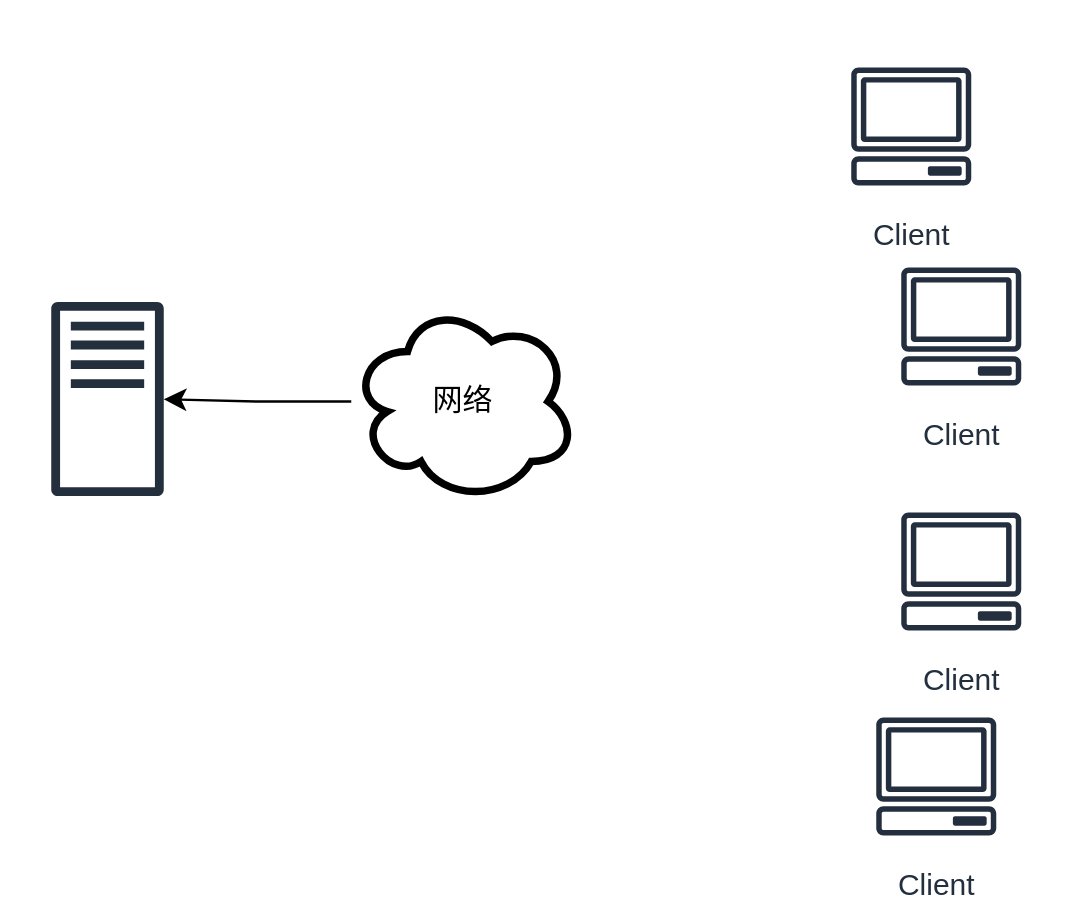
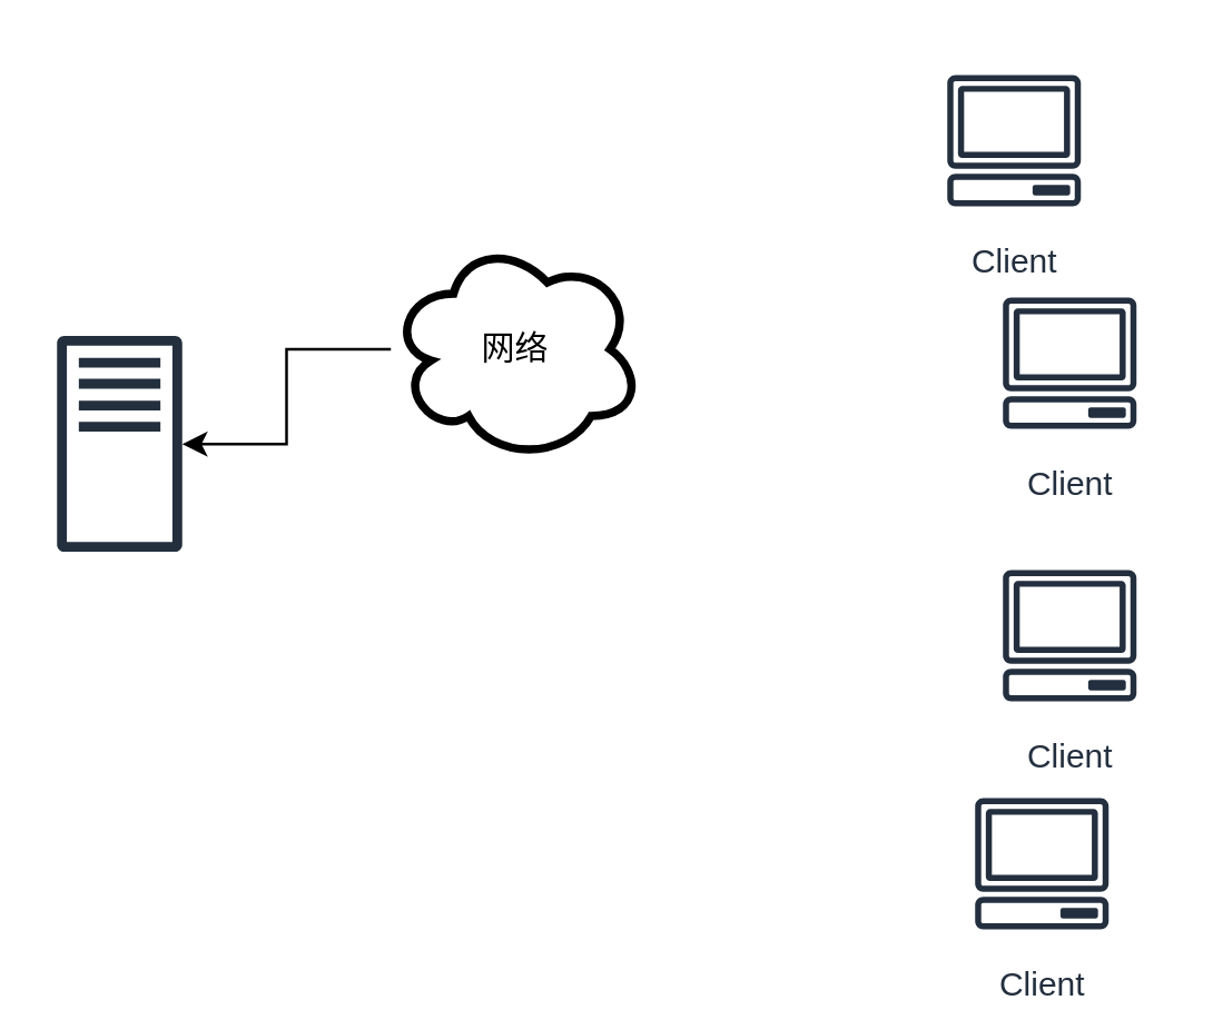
  <mxCell id="0" />
  <mxCell id="1" parent="0" />
  <mxCell id="2" value="" style="sketch=0;outlineConnect=0;fontColor=#232F3E;gradientColor=none;fillColor=#232F3D;strokeColor=none;dashed=0;verticalLabelPosition=bottom;verticalAlign=top;align=center;html=1;fontSize=12;fontStyle=0;aspect=fixed;pointerEvents=1;shape=mxgraph.aws4.traditional_server;" vertex="1" parent="1"><mxGeometry x="20" y="120" width="45" height="78" as="geometry" /></mxCell>
  <mxCell id="3" value="Client" style="sketch=0;outlineConnect=0;fontColor=#232F3E;gradientColor=none;strokeColor=#232F3E;fillColor=#ffffff;dashed=0;verticalLabelPosition=bottom;verticalAlign=top;align=center;html=1;fontSize=12;fontStyle=0;aspect=fixed;shape=mxgraph.aws4.resourceIcon;resIcon=mxgraph.aws4.client;" vertex="1" parent="1"><mxGeometry x="354" y="100" width="60" height="60" as="geometry" /></mxCell>
  <mxCell id="4" value="Client" style="sketch=0;outlineConnect=0;fontColor=#232F3E;gradientColor=none;strokeColor=#232F3E;fillColor=#ffffff;dashed=0;verticalLabelPosition=bottom;verticalAlign=top;align=center;html=1;fontSize=12;fontStyle=0;aspect=fixed;shape=mxgraph.aws4.resourceIcon;resIcon=mxgraph.aws4.client;" vertex="1" parent="1"><mxGeometry x="344" y="280" width="60" height="60" as="geometry" /></mxCell>
  <mxCell id="5" value="Client" style="sketch=0;outlineConnect=0;fontColor=#232F3E;gradientColor=none;strokeColor=#232F3E;fillColor=#ffffff;dashed=0;verticalLabelPosition=bottom;verticalAlign=top;align=center;html=1;fontSize=12;fontStyle=0;aspect=fixed;shape=mxgraph.aws4.resourceIcon;resIcon=mxgraph.aws4.client;" vertex="1" parent="1"><mxGeometry x="354" y="198" width="60" height="60" as="geometry" /></mxCell>
  <mxCell id="6" value="Client" style="sketch=0;outlineConnect=0;fontColor=#232F3E;gradientColor=none;strokeColor=#232F3E;fillColor=#ffffff;dashed=0;verticalLabelPosition=bottom;verticalAlign=top;align=center;html=1;fontSize=12;fontStyle=0;aspect=fixed;shape=mxgraph.aws4.resourceIcon;resIcon=mxgraph.aws4.client;" vertex="1" parent="1"><mxGeometry x="334" y="20" width="60" height="60" as="geometry" /></mxCell>
  <mxCell id="7" style="edgeStyle=orthogonalEdgeStyle;rounded=0;orthogonalLoop=1;jettySize=auto;html=1;" edge="1" parent="1" source="8" target="2"><mxGeometry relative="1" as="geometry" /></mxCell>
- <mxCell id="8" value="网络" style="ellipse;shape=cloud;whiteSpace=wrap;html=1;strokeWidth=3;" vertex="1" parent="1"><mxGeometry x="140" y="120" width="90" height="80" as="geometry" /></mxCell>
+ <mxCell id="8" value="网络" style="ellipse;shape=cloud;whiteSpace=wrap;html=1;strokeWidth=3;" vertex="1" parent="1"><mxGeometry x="140" y="85" width="90" height="80" as="geometry" /></mxCell>
